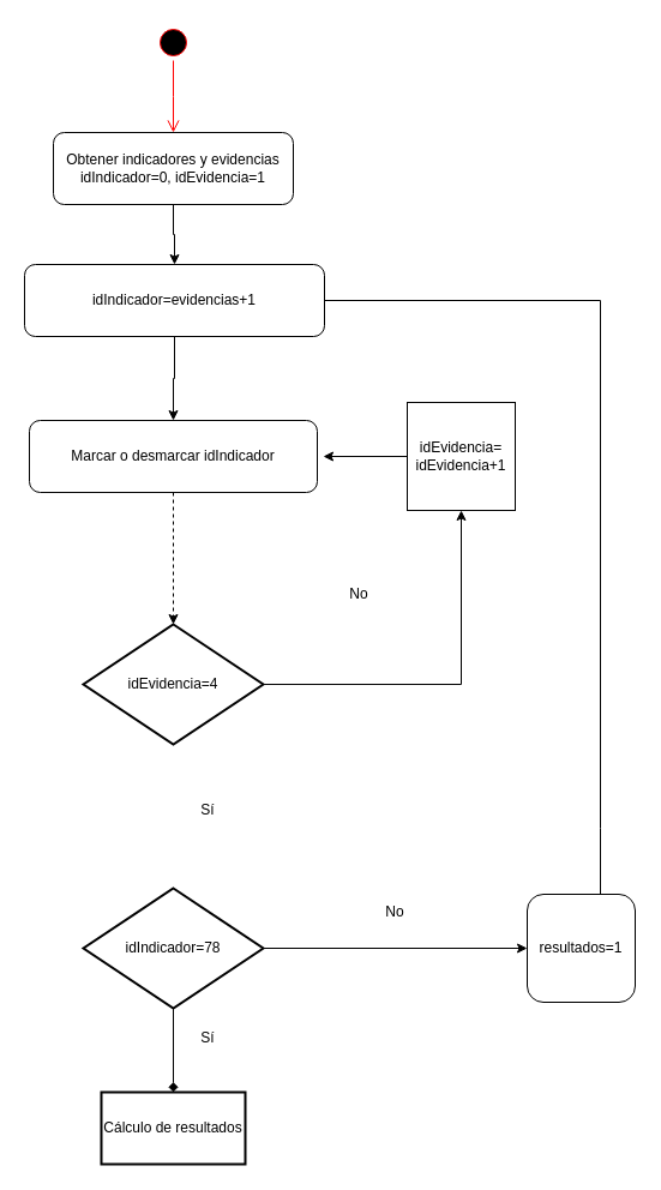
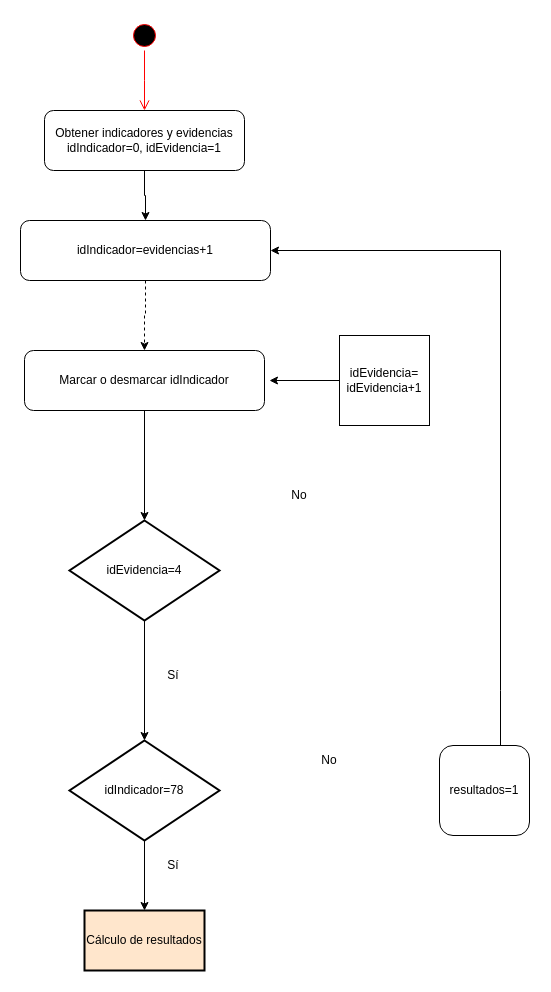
  <mxCell id="0" />
  <mxCell id="1" parent="0" />
  <mxCell id="2" value="" style="ellipse;html=1;shape=startState;fillColor=#000000;strokeColor=#ff0000;" vertex="1" parent="1"><mxGeometry x="129" y="20" width="30" height="30" as="geometry" /></mxCell>
  <mxCell id="3" value="" style="edgeStyle=orthogonalEdgeStyle;html=1;verticalAlign=bottom;endArrow=open;endSize=8;strokeColor=#ff0000;rounded=0;" edge="1" source="2" parent="1"><mxGeometry relative="1" as="geometry"><mxPoint x="144" y="110" as="targetPoint" /></mxGeometry></mxCell>
  <mxCell id="4" value="" style="edgeStyle=orthogonalEdgeStyle;rounded=0;orthogonalLoop=1;jettySize=auto;html=1;" edge="1" parent="1" source="5" target="7"><mxGeometry relative="1" as="geometry" /></mxCell>
  <mxCell id="5" value="Obtener indicadores y evidencias&lt;br&gt;idIndicador=0, idEvidencia=1" style="rounded=1;whiteSpace=wrap;html=1;" vertex="1" parent="1"><mxGeometry x="44" y="110" width="200" height="60" as="geometry" /></mxCell>
- <mxCell id="6" value="" style="edgeStyle=orthogonalEdgeStyle;rounded=0;orthogonalLoop=1;jettySize=auto;html=1;" edge="1" parent="1" source="7" target="9"><mxGeometry relative="1" as="geometry" /></mxCell>
+ <mxCell id="6" value="" style="edgeStyle=orthogonalEdgeStyle;rounded=0;orthogonalLoop=1;jettySize=auto;html=1;dashed=1;" edge="1" parent="1" source="7" target="9"><mxGeometry relative="1" as="geometry" /></mxCell>
  <mxCell id="7" value="idIndicador=evidencias+1" style="whiteSpace=wrap;html=1;rounded=1;" vertex="1" parent="1"><mxGeometry x="20" y="220" width="250" height="60" as="geometry" /></mxCell>
- <mxCell id="8" value="" style="edgeStyle=orthogonalEdgeStyle;rounded=0;orthogonalLoop=1;jettySize=auto;html=1;dashed=1;" edge="1" parent="1" source="9" target="12"><mxGeometry relative="1" as="geometry" /></mxCell>
+ <mxCell id="8" value="" style="edgeStyle=orthogonalEdgeStyle;rounded=0;orthogonalLoop=1;jettySize=auto;html=1;" edge="1" parent="1" source="9" target="12"><mxGeometry relative="1" as="geometry" /></mxCell>
  <mxCell id="9" value="Marcar o desmarcar idIndicador" style="whiteSpace=wrap;html=1;rounded=1;" vertex="1" parent="1"><mxGeometry x="24" y="350" width="240" height="60" as="geometry" /></mxCell>
- <mxCell id="10" style="edgeStyle=orthogonalEdgeStyle;rounded=0;orthogonalLoop=1;jettySize=auto;html=1;exitX=1;exitY=0.5;exitDx=0;exitDy=0;exitPerimeter=0;entryX=0.5;entryY=1;entryDx=0;entryDy=0;" edge="1" parent="1" source="12" target="14"><mxGeometry relative="1" as="geometry" /></mxCell>
+ <mxCell id="11" value="" style="edgeStyle=orthogonalEdgeStyle;rounded=0;orthogonalLoop=1;jettySize=auto;html=1;" edge="1" parent="1" source="12" target="18"><mxGeometry relative="1" as="geometry" /></mxCell>
  <mxCell id="12" value="idEvidencia=4" style="strokeWidth=2;html=1;shape=mxgraph.flowchart.decision;whiteSpace=wrap;" vertex="1" parent="1"><mxGeometry x="69" y="520" width="150" height="100" as="geometry" /></mxCell>
  <mxCell id="13" style="edgeStyle=orthogonalEdgeStyle;rounded=0;orthogonalLoop=1;jettySize=auto;html=1;" edge="1" parent="1" source="14"><mxGeometry relative="1" as="geometry"><mxPoint x="269" y="380" as="targetPoint" /></mxGeometry></mxCell>
  <mxCell id="14" value="idEvidencia=&lt;br&gt;idEvidencia+1" style="whiteSpace=wrap;html=1;rounded=0;" vertex="1" parent="1"><mxGeometry x="339" y="335" width="90" height="90" as="geometry" /></mxCell>
  <mxCell id="15" value="No" style="text;html=1;strokeColor=none;fillColor=none;align=center;verticalAlign=middle;whiteSpace=wrap;rounded=0;" vertex="1" parent="1"><mxGeometry x="269" y="480" width="60" height="30" as="geometry" /></mxCell>
- <mxCell id="16" style="edgeStyle=orthogonalEdgeStyle;rounded=0;orthogonalLoop=1;jettySize=auto;html=1;exitX=1;exitY=0.5;exitDx=0;exitDy=0;exitPerimeter=0;" edge="1" parent="1" source="18" target="20"><mxGeometry relative="1" as="geometry" /></mxCell>
- <mxCell id="17" value="" style="edgeStyle=orthogonalEdgeStyle;rounded=0;orthogonalLoop=1;jettySize=auto;html=1;endArrow=diamond;" edge="1" parent="1" source="18" target="21"><mxGeometry relative="1" as="geometry" /></mxCell>
+ <mxCell id="17" value="" style="edgeStyle=orthogonalEdgeStyle;rounded=0;orthogonalLoop=1;jettySize=auto;html=1;" edge="1" parent="1" source="18" target="21"><mxGeometry relative="1" as="geometry" /></mxCell>
  <mxCell id="18" value="idIndicador=78" style="strokeWidth=2;html=1;shape=mxgraph.flowchart.decision;whiteSpace=wrap;" vertex="1" parent="1"><mxGeometry x="69" y="740" width="150" height="100" as="geometry" /></mxCell>
- <mxCell id="19" style="edgeStyle=orthogonalEdgeStyle;rounded=0;orthogonalLoop=1;jettySize=auto;html=1;entryX=1;entryY=0.5;entryDx=0;entryDy=0;endArrow=none;" edge="1" parent="1" source="20" target="7"><mxGeometry relative="1" as="geometry"><mxPoint x="499" y="160" as="targetPoint" /><Array as="points"><mxPoint x="500" y="690" /><mxPoint x="500" y="250" /></Array></mxGeometry></mxCell>
+ <mxCell id="19" style="edgeStyle=orthogonalEdgeStyle;rounded=0;orthogonalLoop=1;jettySize=auto;html=1;entryX=1;entryY=0.5;entryDx=0;entryDy=0;" edge="1" parent="1" source="20" target="7"><mxGeometry relative="1" as="geometry"><mxPoint x="499" y="160" as="targetPoint" /><Array as="points"><mxPoint x="500" y="690" /><mxPoint x="500" y="250" /></Array></mxGeometry></mxCell>
  <mxCell id="20" value="resultados=1" style="whiteSpace=wrap;html=1;rounded=1;" vertex="1" parent="1"><mxGeometry x="439" y="745" width="90" height="90" as="geometry" /></mxCell>
- <mxCell id="21" value="Cálculo de resultados" style="whiteSpace=wrap;html=1;strokeWidth=2;" vertex="1" parent="1"><mxGeometry x="84" y="910" width="120" height="60" as="geometry" /></mxCell>
+ <mxCell id="21" value="Cálculo de resultados" style="whiteSpace=wrap;html=1;strokeWidth=2;fillColor=#ffe6cc;" vertex="1" parent="1"><mxGeometry x="84" y="910" width="120" height="60" as="geometry" /></mxCell>
  <mxCell id="22" value="No" style="text;html=1;strokeColor=none;fillColor=none;align=center;verticalAlign=middle;whiteSpace=wrap;rounded=0;" vertex="1" parent="1"><mxGeometry x="299" y="745" width="60" height="30" as="geometry" /></mxCell>
  <mxCell id="23" value="Sí" style="text;html=1;strokeColor=none;fillColor=none;align=center;verticalAlign=middle;whiteSpace=wrap;rounded=0;" vertex="1" parent="1"><mxGeometry x="143" y="660" width="60" height="30" as="geometry" /></mxCell>
  <mxCell id="24" value="Sí" style="text;html=1;strokeColor=none;fillColor=none;align=center;verticalAlign=middle;whiteSpace=wrap;rounded=0;" vertex="1" parent="1"><mxGeometry x="143" y="850" width="60" height="30" as="geometry" /></mxCell>
